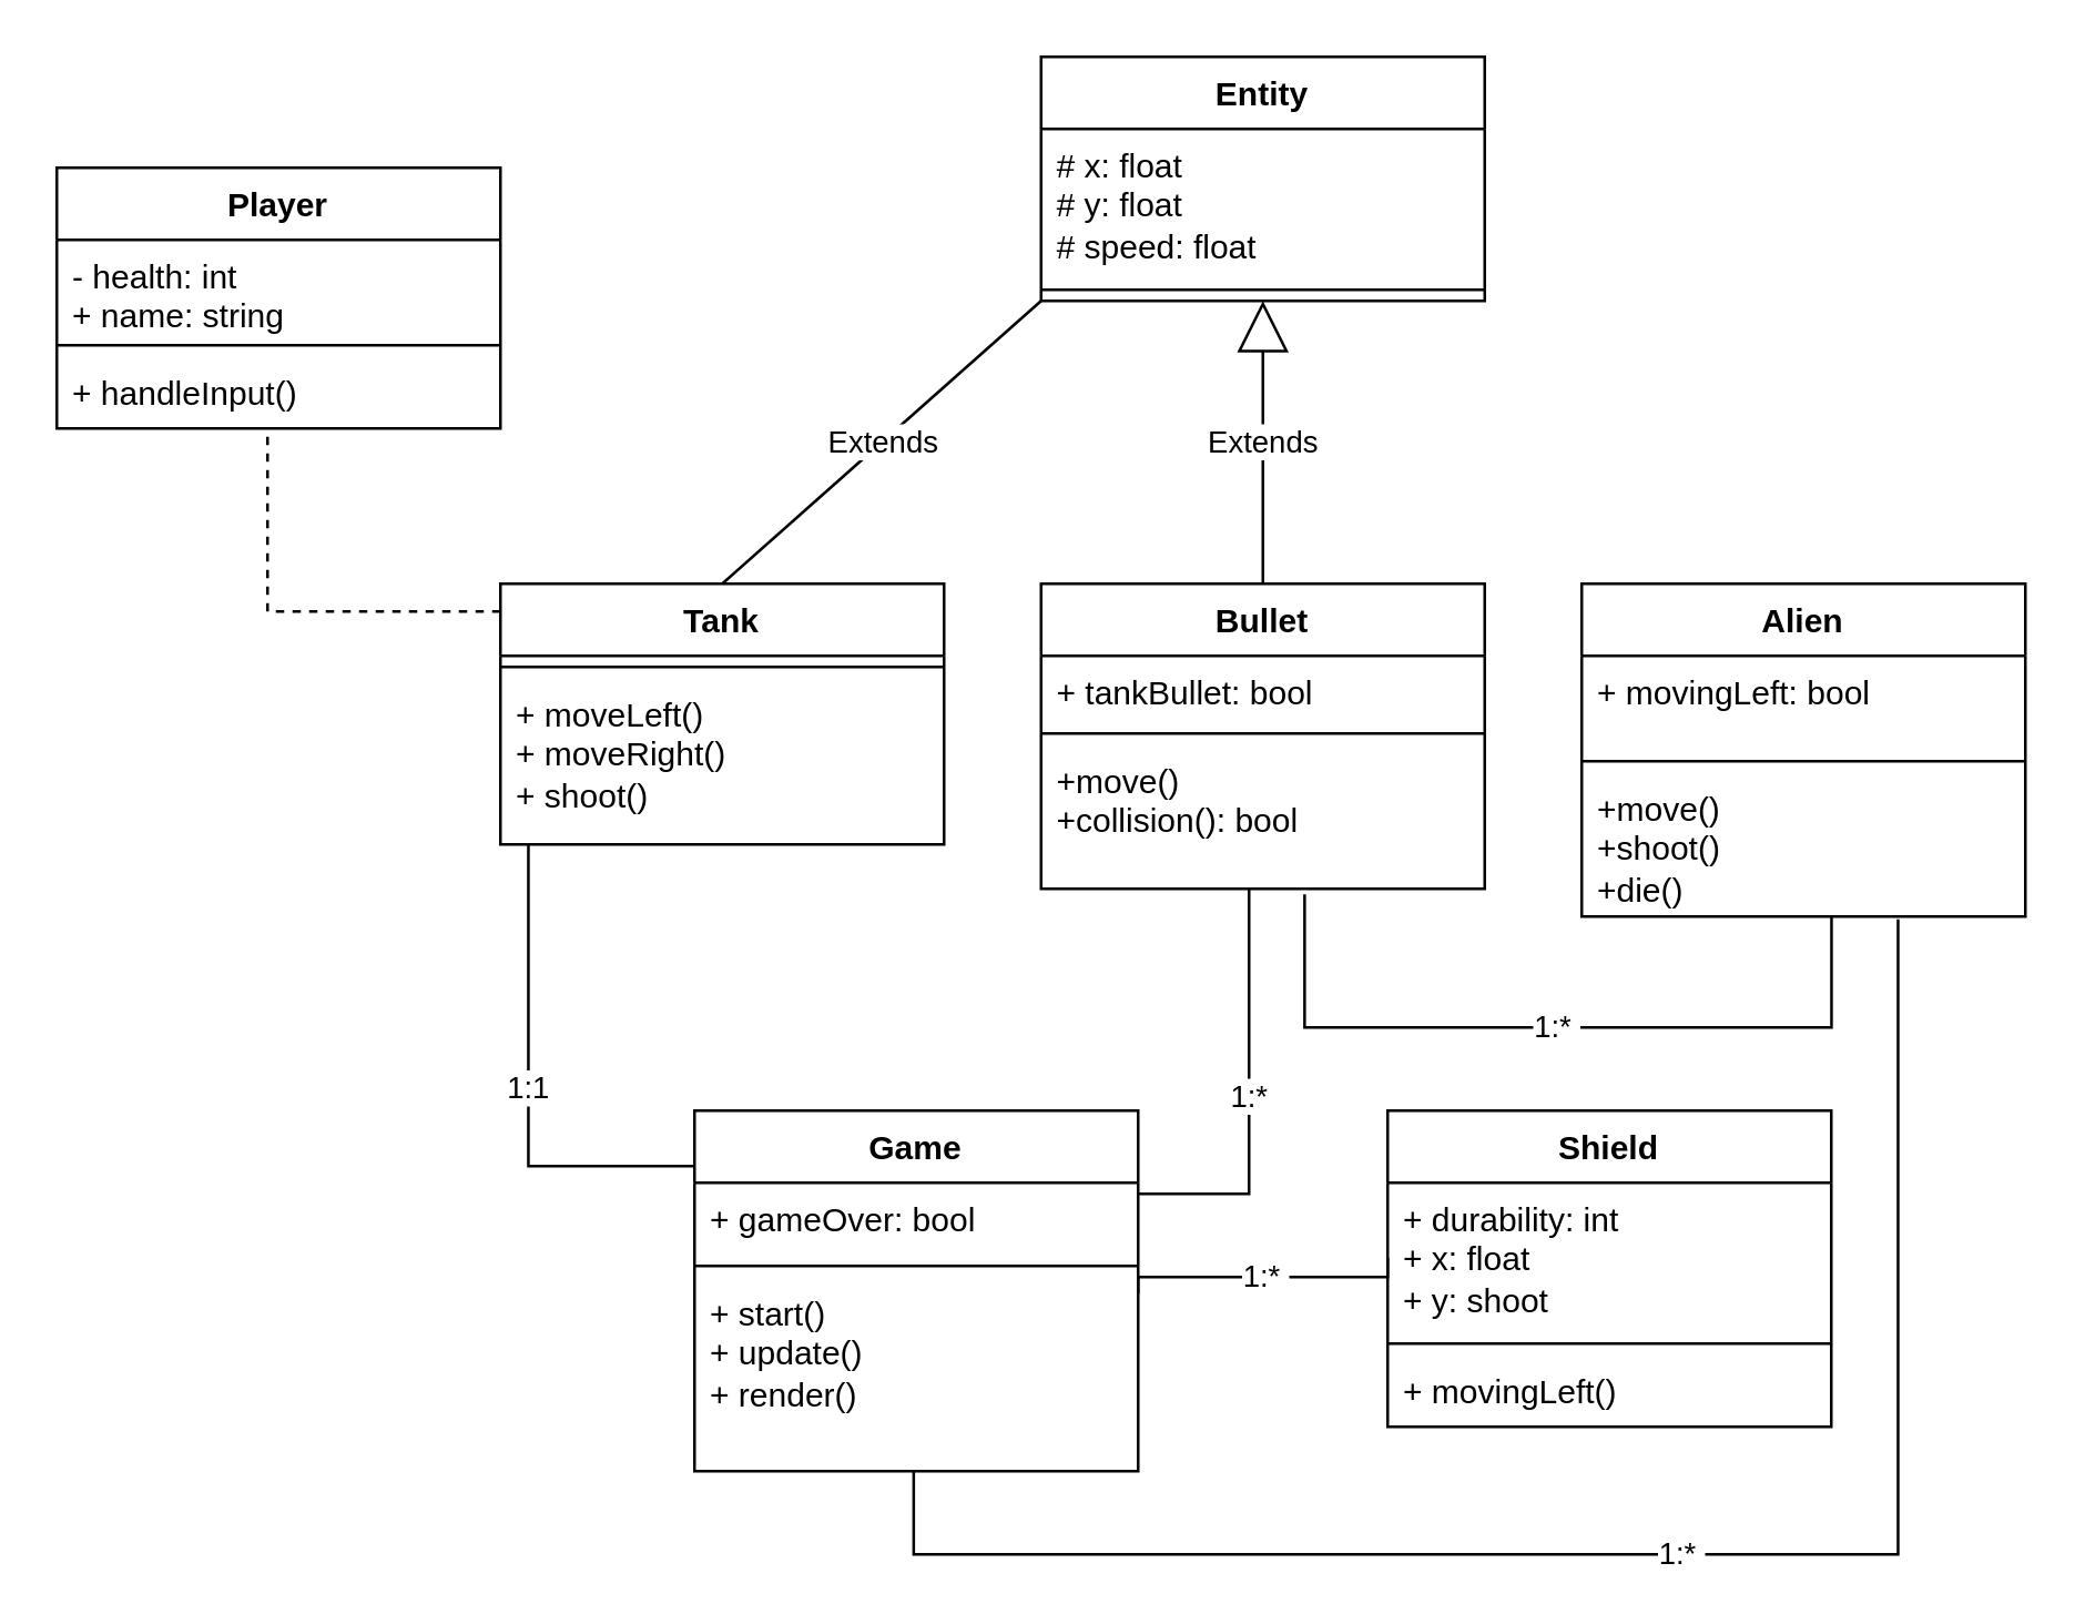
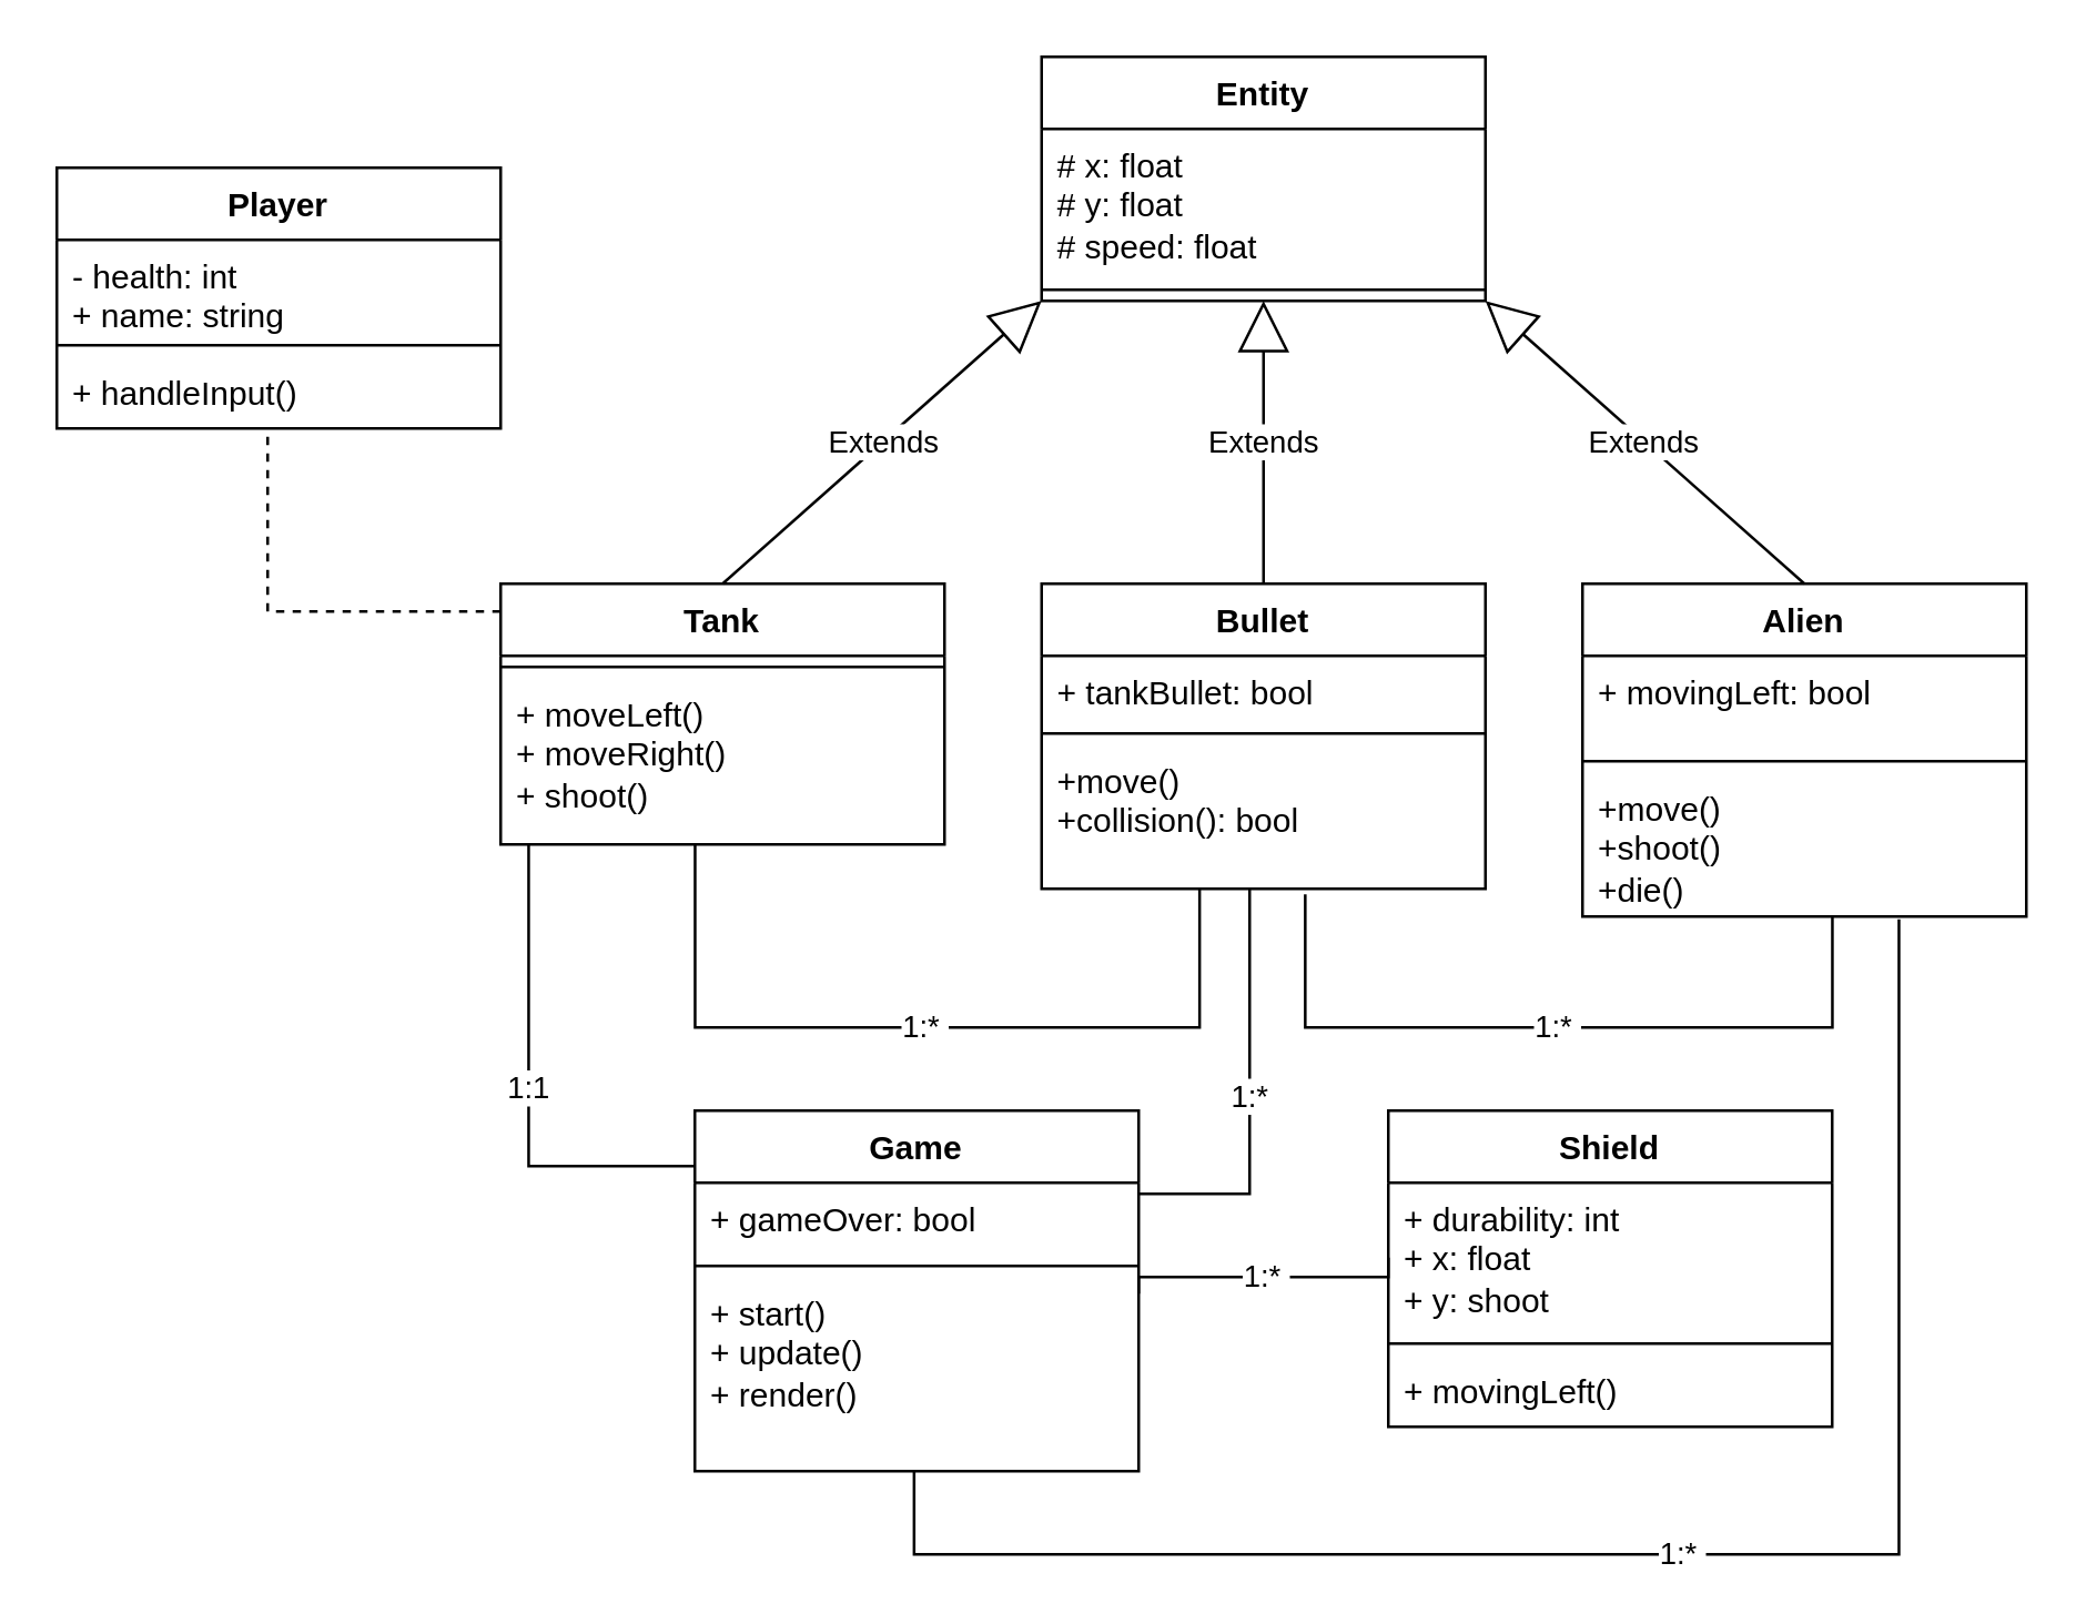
  <mxCell id="0" />
  <mxCell id="1" parent="0" />
  <mxCell id="2" value="Game" style="swimlane;fontStyle=1;align=center;verticalAlign=top;childLayout=stackLayout;horizontal=1;startSize=26;horizontalStack=0;resizeParent=1;resizeParentMax=0;resizeLast=0;collapsible=1;marginBottom=0;whiteSpace=wrap;html=1;" vertex="1" parent="1"><mxGeometry x="250" y="400" width="160" height="130" as="geometry" /></mxCell>
  <mxCell id="3" value="+ gameOver: bool" style="text;strokeColor=none;fillColor=none;align=left;verticalAlign=top;spacingLeft=4;spacingRight=4;overflow=hidden;rotatable=0;points=[[0,0.5],[1,0.5]];portConstraint=eastwest;whiteSpace=wrap;html=1;" vertex="1" parent="2"><mxGeometry y="26" width="160" height="26" as="geometry" /></mxCell>
  <mxCell id="4" value="" style="line;strokeWidth=1;fillColor=none;align=left;verticalAlign=middle;spacingTop=-1;spacingLeft=3;spacingRight=3;rotatable=0;labelPosition=right;points=[];portConstraint=eastwest;strokeColor=inherit;" vertex="1" parent="2"><mxGeometry y="52" width="160" height="8" as="geometry" /></mxCell>
  <mxCell id="5" value="+ start()&lt;div&gt;+ update()&lt;/div&gt;&lt;div&gt;+ render()&lt;/div&gt;" style="text;strokeColor=none;fillColor=none;align=left;verticalAlign=top;spacingLeft=4;spacingRight=4;overflow=hidden;rotatable=0;points=[[0,0.5],[1,0.5]];portConstraint=eastwest;whiteSpace=wrap;html=1;" vertex="1" parent="2"><mxGeometry y="60" width="160" height="70" as="geometry" /></mxCell>
  <mxCell id="6" value="Player" style="swimlane;fontStyle=1;align=center;verticalAlign=top;childLayout=stackLayout;horizontal=1;startSize=26;horizontalStack=0;resizeParent=1;resizeParentMax=0;resizeLast=0;collapsible=1;marginBottom=0;whiteSpace=wrap;html=1;" vertex="1" parent="1"><mxGeometry x="20" y="60" width="160" height="94" as="geometry" /></mxCell>
  <mxCell id="7" value="- health: int&lt;div&gt;+ name: string&lt;/div&gt;" style="text;strokeColor=none;fillColor=none;align=left;verticalAlign=top;spacingLeft=4;spacingRight=4;overflow=hidden;rotatable=0;points=[[0,0.5],[1,0.5]];portConstraint=eastwest;whiteSpace=wrap;html=1;" vertex="1" parent="6"><mxGeometry y="26" width="160" height="34" as="geometry" /></mxCell>
  <mxCell id="8" value="" style="line;strokeWidth=1;fillColor=none;align=left;verticalAlign=middle;spacingTop=-1;spacingLeft=3;spacingRight=3;rotatable=0;labelPosition=right;points=[];portConstraint=eastwest;strokeColor=inherit;" vertex="1" parent="6"><mxGeometry y="60" width="160" height="8" as="geometry" /></mxCell>
  <mxCell id="9" value="+ handleInput()" style="text;strokeColor=none;fillColor=none;align=left;verticalAlign=top;spacingLeft=4;spacingRight=4;overflow=hidden;rotatable=0;points=[[0,0.5],[1,0.5]];portConstraint=eastwest;whiteSpace=wrap;html=1;" vertex="1" parent="6"><mxGeometry y="68" width="160" height="26" as="geometry" /></mxCell>
  <mxCell id="10" value="Tank" style="swimlane;fontStyle=1;align=center;verticalAlign=top;childLayout=stackLayout;horizontal=1;startSize=26;horizontalStack=0;resizeParent=1;resizeParentMax=0;resizeLast=0;collapsible=1;marginBottom=0;whiteSpace=wrap;html=1;" vertex="1" parent="1"><mxGeometry x="180" y="210" width="160" height="94" as="geometry" /></mxCell>
  <mxCell id="11" value="" style="line;strokeWidth=1;fillColor=none;align=left;verticalAlign=middle;spacingTop=-1;spacingLeft=3;spacingRight=3;rotatable=0;labelPosition=right;points=[];portConstraint=eastwest;strokeColor=inherit;" vertex="1" parent="10"><mxGeometry y="26" width="160" height="8" as="geometry" /></mxCell>
  <mxCell id="12" value="+ moveLeft()&lt;div&gt;+ moveRight()&lt;/div&gt;&lt;div&gt;+ shoot()&lt;/div&gt;" style="text;strokeColor=none;fillColor=none;align=left;verticalAlign=top;spacingLeft=4;spacingRight=4;overflow=hidden;rotatable=0;points=[[0,0.5],[1,0.5]];portConstraint=eastwest;whiteSpace=wrap;html=1;" vertex="1" parent="10"><mxGeometry y="34" width="160" height="60" as="geometry" /></mxCell>
  <mxCell id="13" value="Alien" style="swimlane;fontStyle=1;align=center;verticalAlign=top;childLayout=stackLayout;horizontal=1;startSize=26;horizontalStack=0;resizeParent=1;resizeParentMax=0;resizeLast=0;collapsible=1;marginBottom=0;whiteSpace=wrap;html=1;" vertex="1" parent="1"><mxGeometry x="570" y="210" width="160" height="120" as="geometry" /></mxCell>
  <mxCell id="14" value="&lt;div&gt;+ movingLeft: bool&lt;/div&gt;" style="text;strokeColor=none;fillColor=none;align=left;verticalAlign=top;spacingLeft=4;spacingRight=4;overflow=hidden;rotatable=0;points=[[0,0.5],[1,0.5]];portConstraint=eastwest;whiteSpace=wrap;html=1;" vertex="1" parent="13"><mxGeometry y="26" width="160" height="34" as="geometry" /></mxCell>
  <mxCell id="15" value="" style="line;strokeWidth=1;fillColor=none;align=left;verticalAlign=middle;spacingTop=-1;spacingLeft=3;spacingRight=3;rotatable=0;labelPosition=right;points=[];portConstraint=eastwest;strokeColor=inherit;" vertex="1" parent="13"><mxGeometry y="60" width="160" height="8" as="geometry" /></mxCell>
  <mxCell id="16" value="+move()&lt;div&gt;+shoot()&lt;/div&gt;&lt;div&gt;+die()&lt;/div&gt;&lt;div&gt;&lt;br&gt;&lt;/div&gt;" style="text;strokeColor=none;fillColor=none;align=left;verticalAlign=top;spacingLeft=4;spacingRight=4;overflow=hidden;rotatable=0;points=[[0,0.5],[1,0.5]];portConstraint=eastwest;whiteSpace=wrap;html=1;" vertex="1" parent="13"><mxGeometry y="68" width="160" height="52" as="geometry" /></mxCell>
  <mxCell id="17" value="Bullet" style="swimlane;fontStyle=1;align=center;verticalAlign=top;childLayout=stackLayout;horizontal=1;startSize=26;horizontalStack=0;resizeParent=1;resizeParentMax=0;resizeLast=0;collapsible=1;marginBottom=0;whiteSpace=wrap;html=1;" vertex="1" parent="1"><mxGeometry x="375" y="210" width="160" height="110" as="geometry" /></mxCell>
  <mxCell id="18" value="&lt;div&gt;+ tankBullet: bool&lt;/div&gt;" style="text;strokeColor=none;fillColor=none;align=left;verticalAlign=top;spacingLeft=4;spacingRight=4;overflow=hidden;rotatable=0;points=[[0,0.5],[1,0.5]];portConstraint=eastwest;whiteSpace=wrap;html=1;" vertex="1" parent="17"><mxGeometry y="26" width="160" height="24" as="geometry" /></mxCell>
  <mxCell id="19" value="" style="line;strokeWidth=1;fillColor=none;align=left;verticalAlign=middle;spacingTop=-1;spacingLeft=3;spacingRight=3;rotatable=0;labelPosition=right;points=[];portConstraint=eastwest;strokeColor=inherit;" vertex="1" parent="17"><mxGeometry y="50" width="160" height="8" as="geometry" /></mxCell>
  <mxCell id="20" value="+move()&lt;div&gt;+collision(): bool&lt;/div&gt;" style="text;strokeColor=none;fillColor=none;align=left;verticalAlign=top;spacingLeft=4;spacingRight=4;overflow=hidden;rotatable=0;points=[[0,0.5],[1,0.5]];portConstraint=eastwest;whiteSpace=wrap;html=1;" vertex="1" parent="17"><mxGeometry y="58" width="160" height="52" as="geometry" /></mxCell>
  <mxCell id="21" value="Shield" style="swimlane;fontStyle=1;align=center;verticalAlign=top;childLayout=stackLayout;horizontal=1;startSize=26;horizontalStack=0;resizeParent=1;resizeParentMax=0;resizeLast=0;collapsible=1;marginBottom=0;whiteSpace=wrap;html=1;" vertex="1" parent="1"><mxGeometry x="500" y="400" width="160" height="114" as="geometry" /></mxCell>
  <mxCell id="22" value="+ durability: int&lt;div&gt;+ x: float&lt;/div&gt;&lt;div&gt;+ y: shoot&lt;/div&gt;" style="text;strokeColor=none;fillColor=none;align=left;verticalAlign=top;spacingLeft=4;spacingRight=4;overflow=hidden;rotatable=0;points=[[0,0.5],[1,0.5]];portConstraint=eastwest;whiteSpace=wrap;html=1;" vertex="1" parent="21"><mxGeometry y="26" width="160" height="54" as="geometry" /></mxCell>
  <mxCell id="23" value="" style="line;strokeWidth=1;fillColor=none;align=left;verticalAlign=middle;spacingTop=-1;spacingLeft=3;spacingRight=3;rotatable=0;labelPosition=right;points=[];portConstraint=eastwest;strokeColor=inherit;" vertex="1" parent="21"><mxGeometry y="80" width="160" height="8" as="geometry" /></mxCell>
  <mxCell id="24" value="+ movingLeft()" style="text;strokeColor=none;fillColor=none;align=left;verticalAlign=top;spacingLeft=4;spacingRight=4;overflow=hidden;rotatable=0;points=[[0,0.5],[1,0.5]];portConstraint=eastwest;whiteSpace=wrap;html=1;" vertex="1" parent="21"><mxGeometry y="88" width="160" height="26" as="geometry" /></mxCell>
  <mxCell id="25" value="Entity" style="swimlane;fontStyle=1;align=center;verticalAlign=top;childLayout=stackLayout;horizontal=1;startSize=26;horizontalStack=0;resizeParent=1;resizeParentMax=0;resizeLast=0;collapsible=1;marginBottom=0;whiteSpace=wrap;html=1;" vertex="1" parent="1"><mxGeometry x="375" y="20" width="160" height="88" as="geometry" /></mxCell>
  <mxCell id="26" value="# x: float&lt;div&gt;# y: float&lt;/div&gt;&lt;div&gt;# speed: float&lt;/div&gt;" style="text;strokeColor=none;fillColor=none;align=left;verticalAlign=top;spacingLeft=4;spacingRight=4;overflow=hidden;rotatable=0;points=[[0,0.5],[1,0.5]];portConstraint=eastwest;whiteSpace=wrap;html=1;" vertex="1" parent="25"><mxGeometry y="26" width="160" height="54" as="geometry" /></mxCell>
  <mxCell id="27" value="" style="line;strokeWidth=1;fillColor=none;align=left;verticalAlign=middle;spacingTop=-1;spacingLeft=3;spacingRight=3;rotatable=0;labelPosition=right;points=[];portConstraint=eastwest;strokeColor=inherit;" vertex="1" parent="25"><mxGeometry y="80" width="160" height="8" as="geometry" /></mxCell>
- <mxCell id="28" value="Extends" style="endArrow=none;endSize=16;endFill=0;html=1;rounded=0;exitX=0.5;exitY=0;exitDx=0;exitDy=0;entryX=0;entryY=1;entryDx=0;entryDy=0;" edge="1" parent="1" source="10" target="25"><mxGeometry width="160" relative="1" as="geometry"><mxPoint x="290" y="230" as="sourcePoint" /><mxPoint x="450" y="230" as="targetPoint" /></mxGeometry></mxCell>
+ <mxCell id="28" value="Extends" style="endArrow=block;endSize=16;endFill=0;html=1;rounded=0;exitX=0.5;exitY=0;exitDx=0;exitDy=0;entryX=0;entryY=1;entryDx=0;entryDy=0;" edge="1" parent="1" source="10" target="25"><mxGeometry width="160" relative="1" as="geometry"><mxPoint x="290" y="230" as="sourcePoint" /><mxPoint x="450" y="230" as="targetPoint" /></mxGeometry></mxCell>
  <mxCell id="29" value="Extends" style="endArrow=block;endSize=16;endFill=0;html=1;rounded=0;entryX=0.5;entryY=1;entryDx=0;entryDy=0;exitX=0.5;exitY=0;exitDx=0;exitDy=0;" edge="1" parent="1" source="17" target="25"><mxGeometry width="160" relative="1" as="geometry"><mxPoint x="460" y="190" as="sourcePoint" /><mxPoint x="450" y="230" as="targetPoint" /></mxGeometry></mxCell>
+ <mxCell id="30" value="Extends" style="endArrow=block;endSize=16;endFill=0;html=1;rounded=0;entryX=1;entryY=1;entryDx=0;entryDy=0;exitX=0.5;exitY=0;exitDx=0;exitDy=0;" edge="1" parent="1" source="13" target="25"><mxGeometry width="160" relative="1" as="geometry"><mxPoint x="650" y="180" as="sourcePoint" /><mxPoint x="450" y="230" as="targetPoint" /></mxGeometry></mxCell>
  <mxCell id="31" value="" style="edgeStyle=elbowEdgeStyle;html=1;endArrow=none;elbow=vertical;rounded=0;entryX=0.475;entryY=1.038;entryDx=0;entryDy=0;entryPerimeter=0;dashed=1;" edge="1" parent="1" source="10" target="9"><mxGeometry width="160" relative="1" as="geometry"><mxPoint x="290" y="230" as="sourcePoint" /><mxPoint x="90" y="170" as="targetPoint" /><Array as="points"><mxPoint x="80" y="220" /></Array></mxGeometry></mxCell>
  <mxCell id="32" value="1:*&amp;nbsp;" style="edgeStyle=elbowEdgeStyle;html=1;endArrow=none;elbow=horizontal;rounded=0;exitX=0.594;exitY=1.038;exitDx=0;exitDy=0;exitPerimeter=0;entryX=0.563;entryY=1;entryDx=0;entryDy=0;entryPerimeter=0;" edge="1" parent="1" source="20" target="16"><mxGeometry width="160" relative="1" as="geometry"><mxPoint x="480" y="370" as="sourcePoint" /><mxPoint x="640" y="370" as="targetPoint" /><Array as="points"><mxPoint x="550" y="370" /></Array></mxGeometry></mxCell>
+ <mxCell id="33" value="1:*&amp;nbsp;" style="edgeStyle=elbowEdgeStyle;html=1;endArrow=none;elbow=vertical;rounded=0;exitX=0.438;exitY=1;exitDx=0;exitDy=0;exitPerimeter=0;entryX=0.356;entryY=1;entryDx=0;entryDy=0;entryPerimeter=0;" edge="1" parent="1" source="12" target="20"><mxGeometry width="160" relative="1" as="geometry"><mxPoint x="251" y="310" as="sourcePoint" /><mxPoint x="430" y="340" as="targetPoint" /><Array as="points"><mxPoint x="330" y="370" /></Array></mxGeometry></mxCell>
  <mxCell id="34" value="1:*&amp;nbsp;" style="edgeStyle=elbowEdgeStyle;html=1;endArrow=none;elbow=vertical;rounded=0;entryX=0;entryY=0.5;entryDx=0;entryDy=0;" edge="1" parent="1" target="22"><mxGeometry width="160" relative="1" as="geometry"><mxPoint x="410" y="466" as="sourcePoint" /><mxPoint x="480" y="440" as="targetPoint" /></mxGeometry></mxCell>
  <mxCell id="35" value="1:1" style="edgeStyle=elbowEdgeStyle;html=1;endArrow=none;elbow=vertical;rounded=0;exitX=0.063;exitY=1;exitDx=0;exitDy=0;exitPerimeter=0;" edge="1" parent="1" source="12"><mxGeometry width="160" relative="1" as="geometry"><mxPoint x="190" y="310" as="sourcePoint" /><mxPoint x="250" y="420" as="targetPoint" /><Array as="points"><mxPoint x="200" y="420" /></Array></mxGeometry></mxCell>
  <mxCell id="36" value="1:*" style="edgeStyle=elbowEdgeStyle;html=1;endArrow=none;elbow=vertical;rounded=0;" edge="1" parent="1"><mxGeometry width="160" relative="1" as="geometry"><mxPoint x="410" y="430" as="sourcePoint" /><mxPoint x="450" y="320" as="targetPoint" /><Array as="points"><mxPoint x="440" y="430" /></Array></mxGeometry></mxCell>
  <mxCell id="37" value="1:*&amp;nbsp;" style="edgeStyle=elbowEdgeStyle;html=1;endArrow=none;elbow=vertical;rounded=0;exitX=0.494;exitY=1;exitDx=0;exitDy=0;exitPerimeter=0;entryX=0.713;entryY=1.019;entryDx=0;entryDy=0;entryPerimeter=0;" edge="1" parent="1" source="5" target="16"><mxGeometry width="160" relative="1" as="geometry"><mxPoint x="330" y="570" as="sourcePoint" /><mxPoint x="490" y="570" as="targetPoint" /><Array as="points"><mxPoint x="510" y="560" /></Array></mxGeometry></mxCell>
